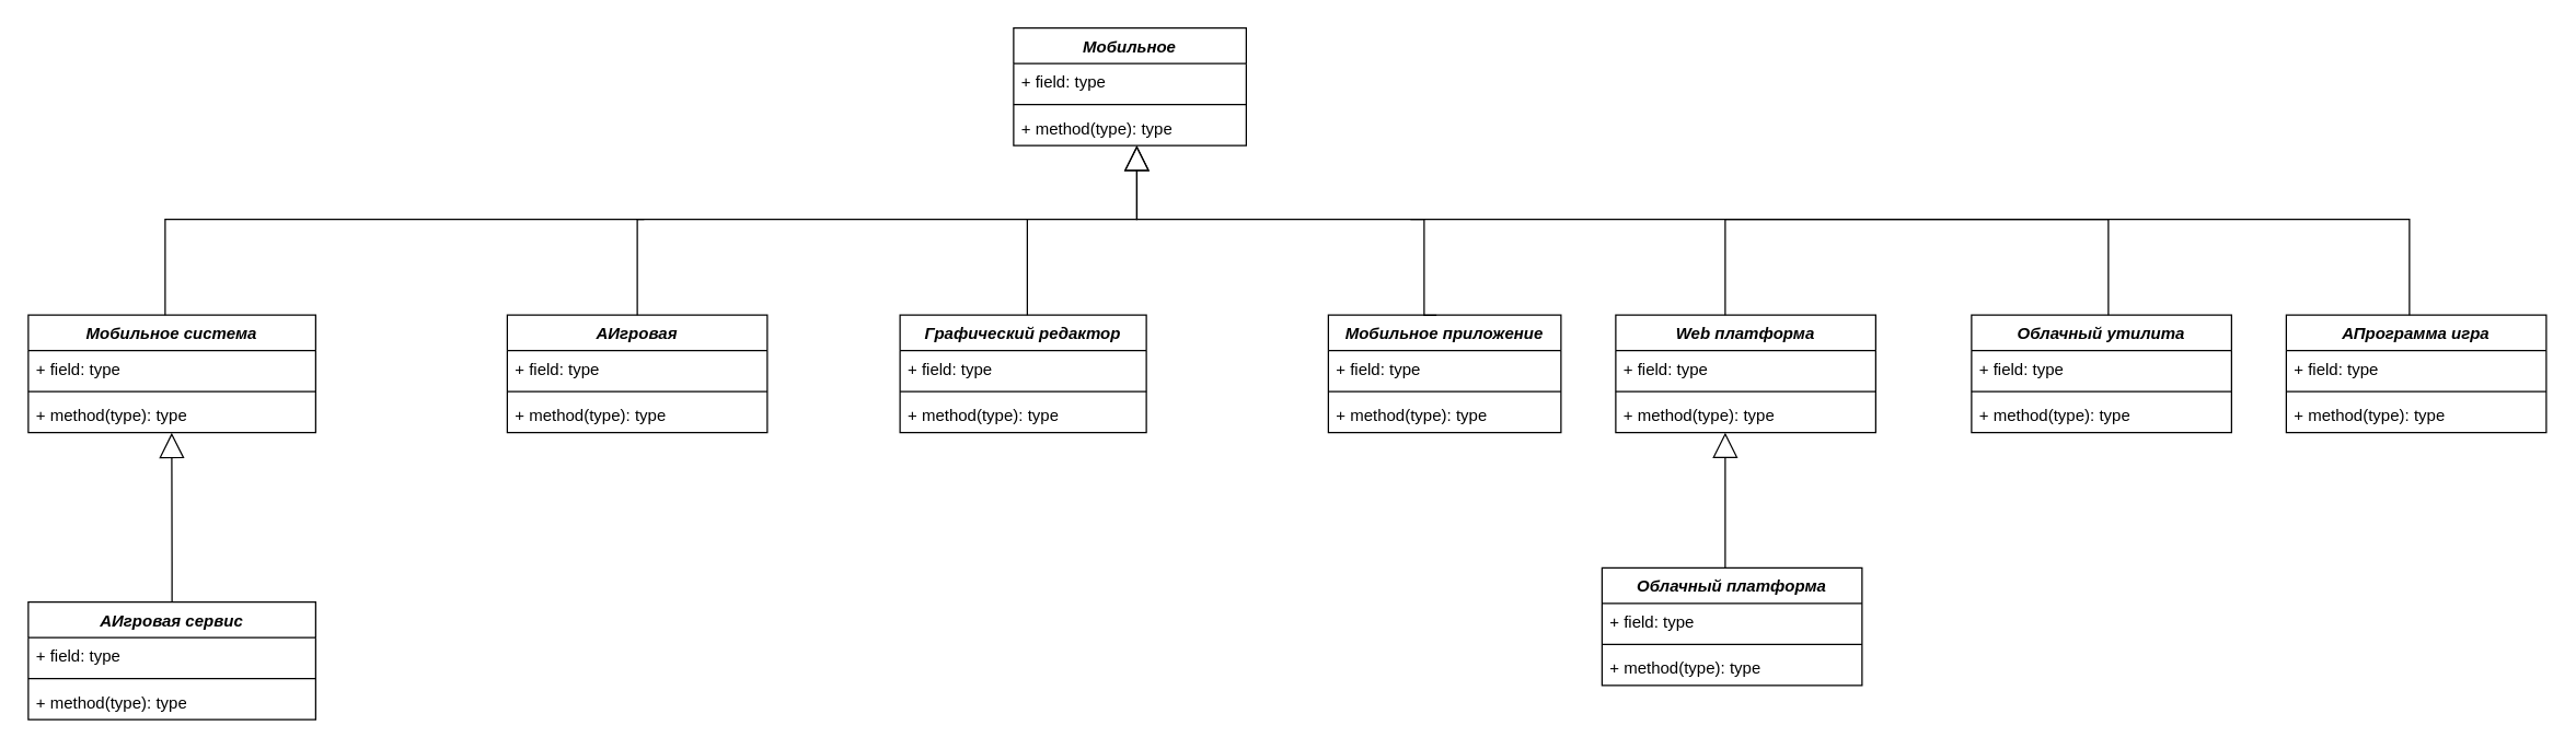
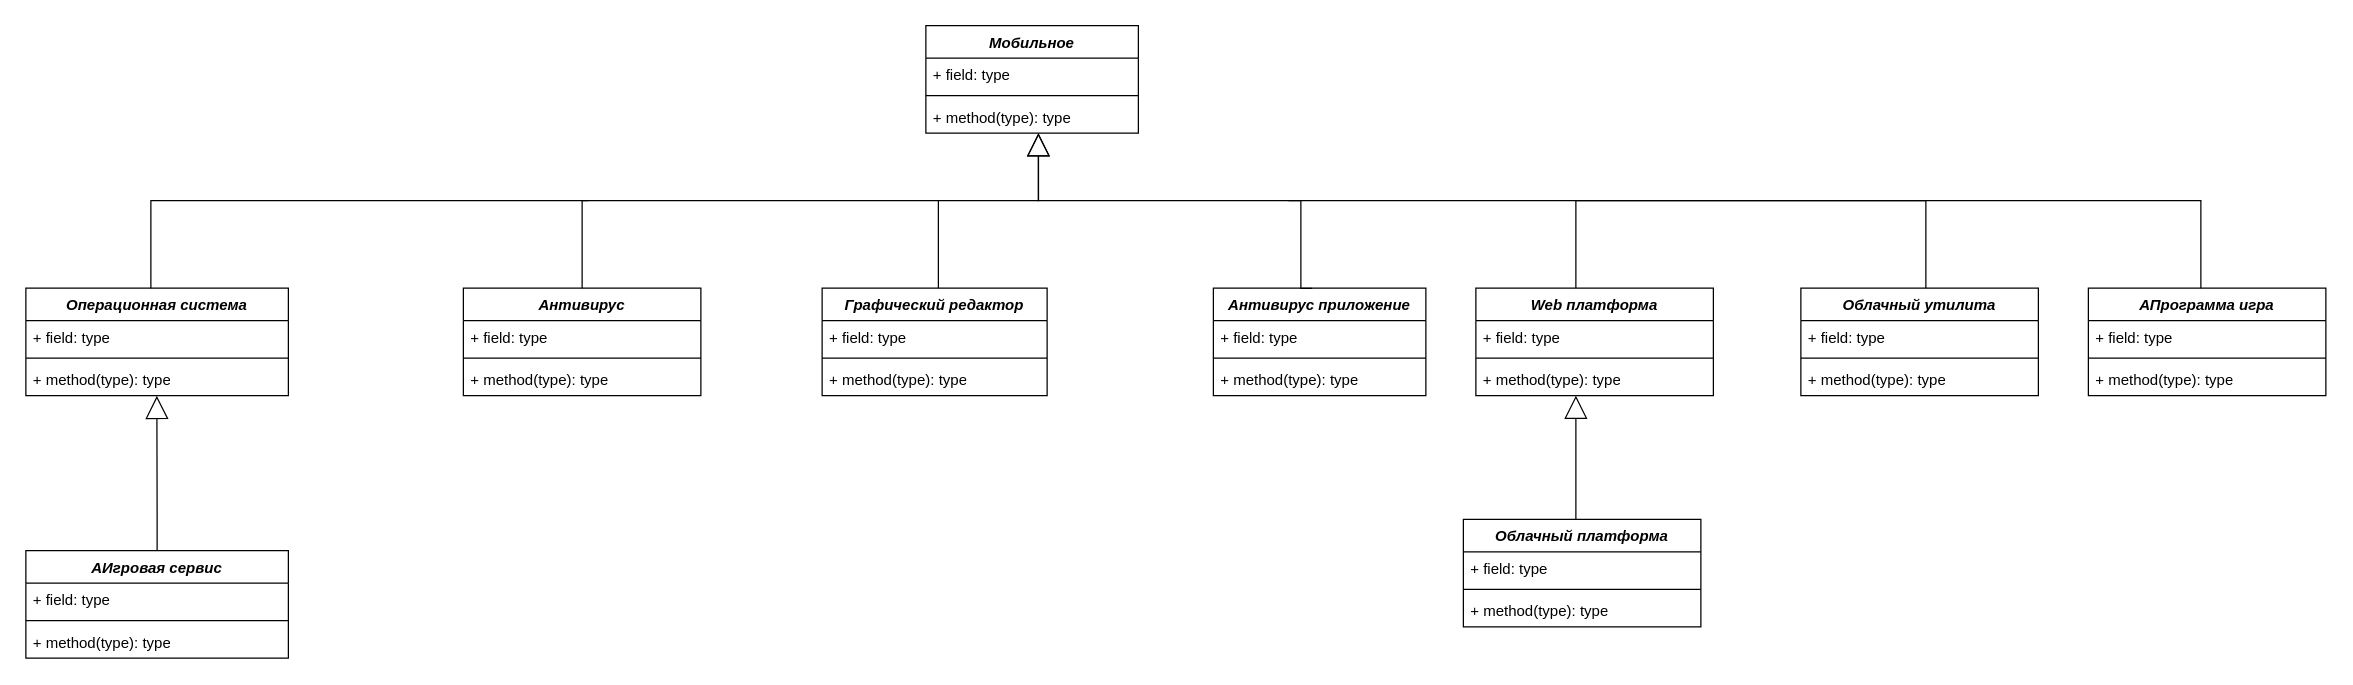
  <mxCell id="0" />
  <mxCell id="1" parent="0" />
  <mxCell id="2" value="&lt;i&gt;АИгровая сервис&lt;/i&gt;" style="swimlane;fontStyle=1;align=center;verticalAlign=top;childLayout=stackLayout;horizontal=1;startSize=26;horizontalStack=0;resizeParent=1;resizeParentMax=0;resizeLast=0;collapsible=1;marginBottom=0;whiteSpace=wrap;html=1;" parent="1" vertex="1"><mxGeometry x="20" y="440" width="210" height="86" as="geometry" /></mxCell>
  <mxCell id="3" value="+ field: type" style="text;strokeColor=none;fillColor=none;align=left;verticalAlign=top;spacingLeft=4;spacingRight=4;overflow=hidden;rotatable=0;points=[[0,0.5],[1,0.5]];portConstraint=eastwest;whiteSpace=wrap;html=1;" parent="2" vertex="1"><mxGeometry y="26" width="210" height="26" as="geometry" /></mxCell>
  <mxCell id="4" value="" style="line;strokeWidth=1;fillColor=none;align=left;verticalAlign=middle;spacingTop=-1;spacingLeft=3;spacingRight=3;rotatable=0;labelPosition=right;points=[];portConstraint=eastwest;strokeColor=inherit;" parent="2" vertex="1"><mxGeometry y="52" width="210" height="8" as="geometry" /></mxCell>
  <mxCell id="5" value="+ method(type): type" style="text;strokeColor=none;fillColor=none;align=left;verticalAlign=top;spacingLeft=4;spacingRight=4;overflow=hidden;rotatable=0;points=[[0,0.5],[1,0.5]];portConstraint=eastwest;whiteSpace=wrap;html=1;" parent="2" vertex="1"><mxGeometry y="60" width="210" height="26" as="geometry" /></mxCell>
- <mxCell id="6" value="&lt;i&gt;Мобильное система&lt;/i&gt;" style="swimlane;fontStyle=1;align=center;verticalAlign=top;childLayout=stackLayout;horizontal=1;startSize=26;horizontalStack=0;resizeParent=1;resizeParentMax=0;resizeLast=0;collapsible=1;marginBottom=0;whiteSpace=wrap;html=1;" parent="1" vertex="1"><mxGeometry x="20" y="230" width="210" height="86" as="geometry" /></mxCell>
+ <mxCell id="6" value="&lt;i&gt;Операционная система&lt;/i&gt;" style="swimlane;fontStyle=1;align=center;verticalAlign=top;childLayout=stackLayout;horizontal=1;startSize=26;horizontalStack=0;resizeParent=1;resizeParentMax=0;resizeLast=0;collapsible=1;marginBottom=0;whiteSpace=wrap;html=1;" parent="1" vertex="1"><mxGeometry x="20" y="230" width="210" height="86" as="geometry" /></mxCell>
  <mxCell id="7" value="+ field: type" style="text;strokeColor=none;fillColor=none;align=left;verticalAlign=top;spacingLeft=4;spacingRight=4;overflow=hidden;rotatable=0;points=[[0,0.5],[1,0.5]];portConstraint=eastwest;whiteSpace=wrap;html=1;" parent="6" vertex="1"><mxGeometry y="26" width="210" height="26" as="geometry" /></mxCell>
  <mxCell id="8" value="" style="line;strokeWidth=1;fillColor=none;align=left;verticalAlign=middle;spacingTop=-1;spacingLeft=3;spacingRight=3;rotatable=0;labelPosition=right;points=[];portConstraint=eastwest;strokeColor=inherit;" parent="6" vertex="1"><mxGeometry y="52" width="210" height="8" as="geometry" /></mxCell>
  <mxCell id="9" value="+ method(type): type" style="text;strokeColor=none;fillColor=none;align=left;verticalAlign=top;spacingLeft=4;spacingRight=4;overflow=hidden;rotatable=0;points=[[0,0.5],[1,0.5]];portConstraint=eastwest;whiteSpace=wrap;html=1;" parent="6" vertex="1"><mxGeometry y="60" width="210" height="26" as="geometry" /></mxCell>
  <mxCell id="10" value="&lt;i&gt;Мобильное&lt;/i&gt;" style="swimlane;fontStyle=1;align=center;verticalAlign=top;childLayout=stackLayout;horizontal=1;startSize=26;horizontalStack=0;resizeParent=1;resizeParentMax=0;resizeLast=0;collapsible=1;marginBottom=0;whiteSpace=wrap;html=1;" parent="1" vertex="1"><mxGeometry x="740" y="20" width="170" height="86" as="geometry" /></mxCell>
  <mxCell id="11" value="+ field: type" style="text;strokeColor=none;fillColor=none;align=left;verticalAlign=top;spacingLeft=4;spacingRight=4;overflow=hidden;rotatable=0;points=[[0,0.5],[1,0.5]];portConstraint=eastwest;whiteSpace=wrap;html=1;" parent="10" vertex="1"><mxGeometry y="26" width="170" height="26" as="geometry" /></mxCell>
  <mxCell id="12" value="" style="line;strokeWidth=1;fillColor=none;align=left;verticalAlign=middle;spacingTop=-1;spacingLeft=3;spacingRight=3;rotatable=0;labelPosition=right;points=[];portConstraint=eastwest;strokeColor=inherit;" parent="10" vertex="1"><mxGeometry y="52" width="170" height="8" as="geometry" /></mxCell>
  <mxCell id="13" value="+ method(type): type" style="text;strokeColor=none;fillColor=none;align=left;verticalAlign=top;spacingLeft=4;spacingRight=4;overflow=hidden;rotatable=0;points=[[0,0.5],[1,0.5]];portConstraint=eastwest;whiteSpace=wrap;html=1;" parent="10" vertex="1"><mxGeometry y="60" width="170" height="26" as="geometry" /></mxCell>
  <mxCell id="14" value="&lt;i&gt;Web платформа&lt;/i&gt;" style="swimlane;fontStyle=1;align=center;verticalAlign=top;childLayout=stackLayout;horizontal=1;startSize=26;horizontalStack=0;resizeParent=1;resizeParentMax=0;resizeLast=0;collapsible=1;marginBottom=0;whiteSpace=wrap;html=1;" parent="1" vertex="1"><mxGeometry x="1180" y="230" width="190" height="86" as="geometry" /></mxCell>
  <mxCell id="15" value="+ field: type" style="text;strokeColor=none;fillColor=none;align=left;verticalAlign=top;spacingLeft=4;spacingRight=4;overflow=hidden;rotatable=0;points=[[0,0.5],[1,0.5]];portConstraint=eastwest;whiteSpace=wrap;html=1;" parent="14" vertex="1"><mxGeometry y="26" width="190" height="26" as="geometry" /></mxCell>
  <mxCell id="16" value="" style="line;strokeWidth=1;fillColor=none;align=left;verticalAlign=middle;spacingTop=-1;spacingLeft=3;spacingRight=3;rotatable=0;labelPosition=right;points=[];portConstraint=eastwest;strokeColor=inherit;" parent="14" vertex="1"><mxGeometry y="52" width="190" height="8" as="geometry" /></mxCell>
  <mxCell id="17" value="+ method(type): type" style="text;strokeColor=none;fillColor=none;align=left;verticalAlign=top;spacingLeft=4;spacingRight=4;overflow=hidden;rotatable=0;points=[[0,0.5],[1,0.5]];portConstraint=eastwest;whiteSpace=wrap;html=1;" parent="14" vertex="1"><mxGeometry y="60" width="190" height="26" as="geometry" /></mxCell>
  <mxCell id="18" value="&lt;i&gt;Облачный платформа&lt;/i&gt;" style="swimlane;fontStyle=1;align=center;verticalAlign=top;childLayout=stackLayout;horizontal=1;startSize=26;horizontalStack=0;resizeParent=1;resizeParentMax=0;resizeLast=0;collapsible=1;marginBottom=0;whiteSpace=wrap;html=1;" parent="1" vertex="1"><mxGeometry x="1170" y="415" width="190" height="86" as="geometry" /></mxCell>
  <mxCell id="19" value="+ field: type" style="text;strokeColor=none;fillColor=none;align=left;verticalAlign=top;spacingLeft=4;spacingRight=4;overflow=hidden;rotatable=0;points=[[0,0.5],[1,0.5]];portConstraint=eastwest;whiteSpace=wrap;html=1;" parent="18" vertex="1"><mxGeometry y="26" width="190" height="26" as="geometry" /></mxCell>
  <mxCell id="20" value="" style="line;strokeWidth=1;fillColor=none;align=left;verticalAlign=middle;spacingTop=-1;spacingLeft=3;spacingRight=3;rotatable=0;labelPosition=right;points=[];portConstraint=eastwest;strokeColor=inherit;" parent="18" vertex="1"><mxGeometry y="52" width="190" height="8" as="geometry" /></mxCell>
  <mxCell id="21" value="+ method(type): type" style="text;strokeColor=none;fillColor=none;align=left;verticalAlign=top;spacingLeft=4;spacingRight=4;overflow=hidden;rotatable=0;points=[[0,0.5],[1,0.5]];portConstraint=eastwest;whiteSpace=wrap;html=1;" parent="18" vertex="1"><mxGeometry y="60" width="190" height="26" as="geometry" /></mxCell>
- <mxCell id="22" value="&lt;i&gt;АИгровая&lt;/i&gt;" style="swimlane;fontStyle=1;align=center;verticalAlign=top;childLayout=stackLayout;horizontal=1;startSize=26;horizontalStack=0;resizeParent=1;resizeParentMax=0;resizeLast=0;collapsible=1;marginBottom=0;whiteSpace=wrap;html=1;" parent="1" vertex="1"><mxGeometry x="370" y="230" width="190" height="86" as="geometry" /></mxCell>
+ <mxCell id="22" value="&lt;i&gt;Антивирус&lt;/i&gt;" style="swimlane;fontStyle=1;align=center;verticalAlign=top;childLayout=stackLayout;horizontal=1;startSize=26;horizontalStack=0;resizeParent=1;resizeParentMax=0;resizeLast=0;collapsible=1;marginBottom=0;whiteSpace=wrap;html=1;" parent="1" vertex="1"><mxGeometry x="370" y="230" width="190" height="86" as="geometry" /></mxCell>
  <mxCell id="23" value="+ field: type" style="text;strokeColor=none;fillColor=none;align=left;verticalAlign=top;spacingLeft=4;spacingRight=4;overflow=hidden;rotatable=0;points=[[0,0.5],[1,0.5]];portConstraint=eastwest;whiteSpace=wrap;html=1;" parent="22" vertex="1"><mxGeometry y="26" width="190" height="26" as="geometry" /></mxCell>
  <mxCell id="24" value="" style="line;strokeWidth=1;fillColor=none;align=left;verticalAlign=middle;spacingTop=-1;spacingLeft=3;spacingRight=3;rotatable=0;labelPosition=right;points=[];portConstraint=eastwest;strokeColor=inherit;" parent="22" vertex="1"><mxGeometry y="52" width="190" height="8" as="geometry" /></mxCell>
  <mxCell id="25" value="+ method(type): type" style="text;strokeColor=none;fillColor=none;align=left;verticalAlign=top;spacingLeft=4;spacingRight=4;overflow=hidden;rotatable=0;points=[[0,0.5],[1,0.5]];portConstraint=eastwest;whiteSpace=wrap;html=1;" parent="22" vertex="1"><mxGeometry y="60" width="190" height="26" as="geometry" /></mxCell>
- <mxCell id="26" value="&lt;i&gt;Мобильное приложение&lt;/i&gt;" style="swimlane;fontStyle=1;align=center;verticalAlign=top;childLayout=stackLayout;horizontal=1;startSize=26;horizontalStack=0;resizeParent=1;resizeParentMax=0;resizeLast=0;collapsible=1;marginBottom=0;whiteSpace=wrap;html=1;" parent="1" vertex="1"><mxGeometry x="970" y="230" width="170" height="86" as="geometry" /></mxCell>
+ <mxCell id="26" value="&lt;i&gt;Антивирус приложение&lt;/i&gt;" style="swimlane;fontStyle=1;align=center;verticalAlign=top;childLayout=stackLayout;horizontal=1;startSize=26;horizontalStack=0;resizeParent=1;resizeParentMax=0;resizeLast=0;collapsible=1;marginBottom=0;whiteSpace=wrap;html=1;" parent="1" vertex="1"><mxGeometry x="970" y="230" width="170" height="86" as="geometry" /></mxCell>
  <mxCell id="27" value="+ field: type" style="text;strokeColor=none;fillColor=none;align=left;verticalAlign=top;spacingLeft=4;spacingRight=4;overflow=hidden;rotatable=0;points=[[0,0.5],[1,0.5]];portConstraint=eastwest;whiteSpace=wrap;html=1;" parent="26" vertex="1"><mxGeometry y="26" width="170" height="26" as="geometry" /></mxCell>
  <mxCell id="28" value="" style="line;strokeWidth=1;fillColor=none;align=left;verticalAlign=middle;spacingTop=-1;spacingLeft=3;spacingRight=3;rotatable=0;labelPosition=right;points=[];portConstraint=eastwest;strokeColor=inherit;" parent="26" vertex="1"><mxGeometry y="52" width="170" height="8" as="geometry" /></mxCell>
  <mxCell id="29" value="+ method(type): type" style="text;strokeColor=none;fillColor=none;align=left;verticalAlign=top;spacingLeft=4;spacingRight=4;overflow=hidden;rotatable=0;points=[[0,0.5],[1,0.5]];portConstraint=eastwest;whiteSpace=wrap;html=1;" parent="26" vertex="1"><mxGeometry y="60" width="170" height="26" as="geometry" /></mxCell>
  <mxCell id="30" value="&lt;i&gt;Графический редактор&lt;/i&gt;" style="swimlane;fontStyle=1;align=center;verticalAlign=top;childLayout=stackLayout;horizontal=1;startSize=26;horizontalStack=0;resizeParent=1;resizeParentMax=0;resizeLast=0;collapsible=1;marginBottom=0;whiteSpace=wrap;html=1;" parent="1" vertex="1"><mxGeometry x="657" y="230" width="180" height="86" as="geometry" /></mxCell>
  <mxCell id="31" value="+ field: type" style="text;strokeColor=none;fillColor=none;align=left;verticalAlign=top;spacingLeft=4;spacingRight=4;overflow=hidden;rotatable=0;points=[[0,0.5],[1,0.5]];portConstraint=eastwest;whiteSpace=wrap;html=1;" parent="30" vertex="1"><mxGeometry y="26" width="180" height="26" as="geometry" /></mxCell>
  <mxCell id="32" value="" style="line;strokeWidth=1;fillColor=none;align=left;verticalAlign=middle;spacingTop=-1;spacingLeft=3;spacingRight=3;rotatable=0;labelPosition=right;points=[];portConstraint=eastwest;strokeColor=inherit;" parent="30" vertex="1"><mxGeometry y="52" width="180" height="8" as="geometry" /></mxCell>
  <mxCell id="33" value="+ method(type): type" style="text;strokeColor=none;fillColor=none;align=left;verticalAlign=top;spacingLeft=4;spacingRight=4;overflow=hidden;rotatable=0;points=[[0,0.5],[1,0.5]];portConstraint=eastwest;whiteSpace=wrap;html=1;" parent="30" vertex="1"><mxGeometry y="60" width="180" height="26" as="geometry" /></mxCell>
  <mxCell id="34" value="" style="endArrow=block;endSize=16;endFill=0;html=1;rounded=0;entryX=1;entryY=0.5;entryDx=0;entryDy=0;edgeStyle=orthogonalEdgeStyle;exitX=0.465;exitY=0.002;exitDx=0;exitDy=0;exitPerimeter=0;" parent="1" source="26" edge="1"><mxGeometry width="160" relative="1" as="geometry"><mxPoint x="1060" y="217" as="sourcePoint" /><mxPoint x="830" y="106" as="targetPoint" /><Array as="points"><mxPoint x="1040" y="160" /><mxPoint x="830" y="160" /></Array></mxGeometry></mxCell>
  <mxCell id="35" value="" style="endArrow=block;endSize=16;endFill=0;html=1;rounded=0;edgeStyle=orthogonalEdgeStyle;entryX=0.536;entryY=0.991;entryDx=0;entryDy=0;entryPerimeter=0;" parent="1" edge="1"><mxGeometry width="160" relative="1" as="geometry"><mxPoint x="750" y="230" as="sourcePoint" /><mxPoint x="830.08" y="105.996" as="targetPoint" /><Array as="points"><mxPoint x="750" y="230" /><mxPoint x="750" y="160" /><mxPoint x="830" y="160" /></Array></mxGeometry></mxCell>
  <mxCell id="36" value="" style="endArrow=none;html=1;edgeStyle=orthogonalEdgeStyle;rounded=0;entryX=0.5;entryY=0;entryDx=0;entryDy=0;" parent="1" target="22" edge="1"><mxGeometry relative="1" as="geometry"><mxPoint x="750" y="160" as="sourcePoint" /><mxPoint x="160" y="150" as="targetPoint" /><Array as="points"><mxPoint x="465" y="160" /></Array></mxGeometry></mxCell>
  <mxCell id="37" value="" style="endArrow=none;html=1;edgeStyle=orthogonalEdgeStyle;rounded=0;entryX=0.5;entryY=0;entryDx=0;entryDy=0;" parent="1" edge="1"><mxGeometry relative="1" as="geometry"><mxPoint x="1030" y="160" as="sourcePoint" /><mxPoint x="1260" y="230" as="targetPoint" /><Array as="points"><mxPoint x="1260" y="160" /></Array></mxGeometry></mxCell>
  <mxCell id="38" value="" style="endArrow=block;endSize=16;endFill=0;html=1;rounded=0;entryX=1;entryY=0.5;entryDx=0;entryDy=0;edgeStyle=orthogonalEdgeStyle;" parent="1" edge="1"><mxGeometry width="160" relative="1" as="geometry"><mxPoint x="1260" y="415" as="sourcePoint" /><mxPoint x="1260" y="316.004" as="targetPoint" /><Array as="points"><mxPoint x="1260" y="415" /></Array></mxGeometry></mxCell>
  <mxCell id="39" value="&lt;i&gt;Облачный утилита&lt;/i&gt;" style="swimlane;fontStyle=1;align=center;verticalAlign=top;childLayout=stackLayout;horizontal=1;startSize=26;horizontalStack=0;resizeParent=1;resizeParentMax=0;resizeLast=0;collapsible=1;marginBottom=0;whiteSpace=wrap;html=1;" parent="1" vertex="1"><mxGeometry x="1440" y="230" width="190" height="86" as="geometry" /></mxCell>
  <mxCell id="40" value="+ field: type" style="text;strokeColor=none;fillColor=none;align=left;verticalAlign=top;spacingLeft=4;spacingRight=4;overflow=hidden;rotatable=0;points=[[0,0.5],[1,0.5]];portConstraint=eastwest;whiteSpace=wrap;html=1;" parent="39" vertex="1"><mxGeometry y="26" width="190" height="26" as="geometry" /></mxCell>
  <mxCell id="41" value="" style="line;strokeWidth=1;fillColor=none;align=left;verticalAlign=middle;spacingTop=-1;spacingLeft=3;spacingRight=3;rotatable=0;labelPosition=right;points=[];portConstraint=eastwest;strokeColor=inherit;" parent="39" vertex="1"><mxGeometry y="52" width="190" height="8" as="geometry" /></mxCell>
  <mxCell id="42" value="+ method(type): type" style="text;strokeColor=none;fillColor=none;align=left;verticalAlign=top;spacingLeft=4;spacingRight=4;overflow=hidden;rotatable=0;points=[[0,0.5],[1,0.5]];portConstraint=eastwest;whiteSpace=wrap;html=1;" parent="39" vertex="1"><mxGeometry y="60" width="190" height="26" as="geometry" /></mxCell>
  <mxCell id="43" value="&lt;i&gt;АПрограмма игра&lt;/i&gt;" style="swimlane;fontStyle=1;align=center;verticalAlign=top;childLayout=stackLayout;horizontal=1;startSize=26;horizontalStack=0;resizeParent=1;resizeParentMax=0;resizeLast=0;collapsible=1;marginBottom=0;whiteSpace=wrap;html=1;" parent="1" vertex="1"><mxGeometry x="1670" y="230" width="190" height="86" as="geometry" /></mxCell>
  <mxCell id="44" value="+ field: type" style="text;strokeColor=none;fillColor=none;align=left;verticalAlign=top;spacingLeft=4;spacingRight=4;overflow=hidden;rotatable=0;points=[[0,0.5],[1,0.5]];portConstraint=eastwest;whiteSpace=wrap;html=1;" parent="43" vertex="1"><mxGeometry y="26" width="190" height="26" as="geometry" /></mxCell>
  <mxCell id="45" value="" style="line;strokeWidth=1;fillColor=none;align=left;verticalAlign=middle;spacingTop=-1;spacingLeft=3;spacingRight=3;rotatable=0;labelPosition=right;points=[];portConstraint=eastwest;strokeColor=inherit;" parent="43" vertex="1"><mxGeometry y="52" width="190" height="8" as="geometry" /></mxCell>
  <mxCell id="46" value="+ method(type): type" style="text;strokeColor=none;fillColor=none;align=left;verticalAlign=top;spacingLeft=4;spacingRight=4;overflow=hidden;rotatable=0;points=[[0,0.5],[1,0.5]];portConstraint=eastwest;whiteSpace=wrap;html=1;" parent="43" vertex="1"><mxGeometry y="60" width="190" height="26" as="geometry" /></mxCell>
  <mxCell id="47" value="" style="endArrow=none;html=1;edgeStyle=orthogonalEdgeStyle;rounded=0;entryX=0.5;entryY=0;entryDx=0;entryDy=0;" parent="1" edge="1"><mxGeometry relative="1" as="geometry"><mxPoint x="1260" y="160" as="sourcePoint" /><mxPoint x="1760" y="230" as="targetPoint" /><Array as="points"><mxPoint x="1760" y="160" /></Array></mxGeometry></mxCell>
  <mxCell id="48" value="" style="endArrow=none;html=1;edgeStyle=orthogonalEdgeStyle;rounded=0;entryX=0.5;entryY=0;entryDx=0;entryDy=0;" parent="1" edge="1"><mxGeometry relative="1" as="geometry"><mxPoint x="1260" y="160" as="sourcePoint" /><mxPoint x="1540" y="230" as="targetPoint" /><Array as="points"><mxPoint x="1540" y="160" /></Array></mxGeometry></mxCell>
  <mxCell id="49" value="" style="endArrow=block;endSize=16;endFill=0;html=1;rounded=0;edgeStyle=orthogonalEdgeStyle;exitX=0.5;exitY=0;exitDx=0;exitDy=0;entryX=0.499;entryY=1.007;entryDx=0;entryDy=0;entryPerimeter=0;" edge="1" parent="1" source="2" target="9"><mxGeometry width="160" relative="1" as="geometry"><mxPoint x="20" y="590" as="sourcePoint" /><mxPoint x="130" y="330" as="targetPoint" /><Array as="points"><mxPoint x="125" y="410" /><mxPoint x="125" y="410" /></Array></mxGeometry></mxCell>
  <mxCell id="50" value="" style="endArrow=none;html=1;edgeStyle=orthogonalEdgeStyle;rounded=0;entryX=0.5;entryY=0;entryDx=0;entryDy=0;" edge="1" parent="1"><mxGeometry relative="1" as="geometry"><mxPoint x="470" y="160" as="sourcePoint" /><mxPoint x="120" y="230" as="targetPoint" /><Array as="points"><mxPoint x="120" y="160" /></Array></mxGeometry></mxCell>
